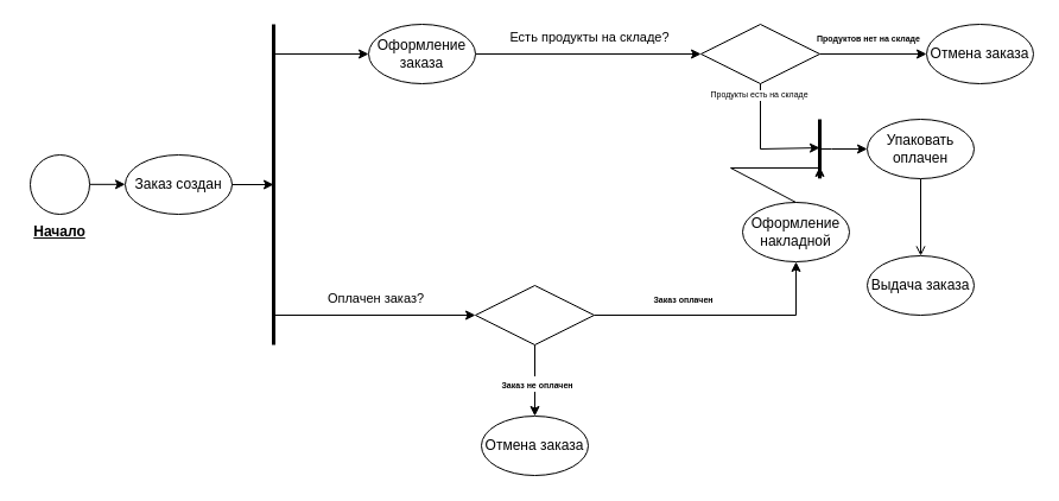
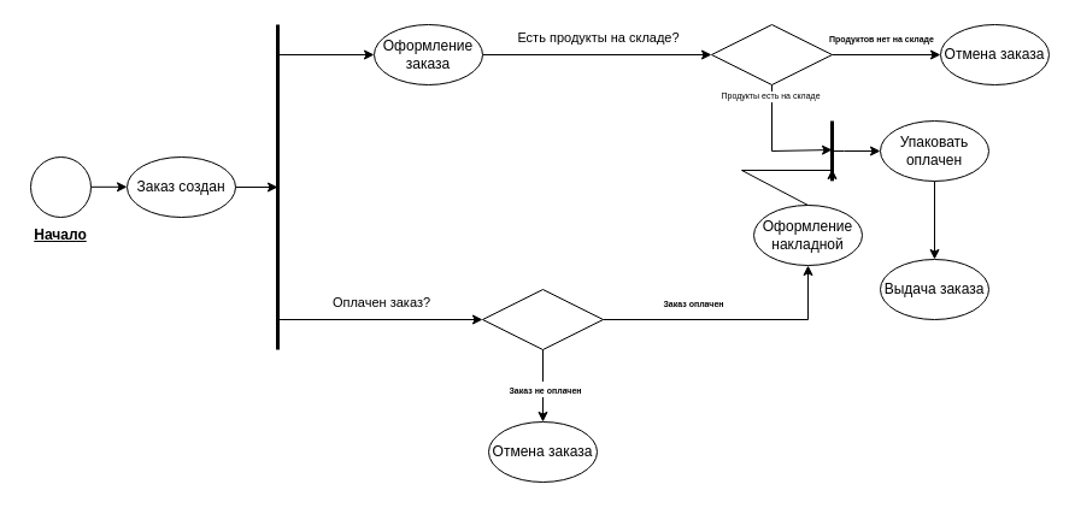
  <mxCell id="0" />
  <mxCell id="1" parent="0" />
  <mxCell id="2" value="" style="ellipse;whiteSpace=wrap;html=1;aspect=fixed;" parent="1" vertex="1"><mxGeometry x="25" y="130" width="50" height="50" as="geometry" /></mxCell>
  <mxCell id="3" value="&lt;u&gt;Начало&lt;/u&gt;" style="text;html=1;strokeColor=none;fillColor=none;align=center;verticalAlign=middle;whiteSpace=wrap;rounded=0;fontStyle=1" parent="1" vertex="1"><mxGeometry x="20" y="180" width="60" height="30" as="geometry" /></mxCell>
  <mxCell id="4" value="" style="endArrow=classic;html=1;rounded=0;" parent="1" target="5" edge="1"><mxGeometry width="50" height="50" relative="1" as="geometry"><mxPoint x="75" y="154.82" as="sourcePoint" /><mxPoint x="115" y="155" as="targetPoint" /><Array as="points"><mxPoint x="105" y="154.82" /></Array></mxGeometry></mxCell>
  <mxCell id="5" value="Заказ создан" style="ellipse;whiteSpace=wrap;html=1;" parent="1" vertex="1"><mxGeometry x="105" y="130" width="90" height="50" as="geometry" /></mxCell>
  <mxCell id="6" value="" style="endArrow=classic;html=1;rounded=0;" parent="1" edge="1"><mxGeometry width="50" height="50" relative="1" as="geometry"><mxPoint x="195" y="155" as="sourcePoint" /><mxPoint x="230" y="155" as="targetPoint" /></mxGeometry></mxCell>
  <mxCell id="7" value="" style="endArrow=none;html=1;rounded=0;strokeWidth=3;" parent="1" edge="1"><mxGeometry width="50" height="50" relative="1" as="geometry"><mxPoint x="230" y="290" as="sourcePoint" /><mxPoint x="230" y="20" as="targetPoint" /></mxGeometry></mxCell>
  <mxCell id="8" value="" style="endArrow=classic;html=1;rounded=0;entryX=0;entryY=0.5;entryDx=0;entryDy=0;" parent="1" target="11" edge="1"><mxGeometry width="50" height="50" relative="1" as="geometry"><mxPoint x="230" y="45" as="sourcePoint" /><mxPoint x="415" y="44.58" as="targetPoint" /></mxGeometry></mxCell>
  <mxCell id="9" value="" style="edgeStyle=orthogonalEdgeStyle;rounded=0;orthogonalLoop=1;jettySize=auto;html=1;" parent="1" source="11" target="16" edge="1"><mxGeometry relative="1" as="geometry" /></mxCell>
  <mxCell id="10" value="Есть продукты на складе?" style="edgeLabel;html=1;align=center;verticalAlign=middle;resizable=0;points=[];" vertex="1" connectable="0" parent="9"><mxGeometry x="0.018" relative="1" as="geometry"><mxPoint x="-2" y="-15" as="offset" /></mxGeometry></mxCell>
  <mxCell id="11" value="Оформление заказа" style="ellipse;whiteSpace=wrap;html=1;" parent="1" vertex="1"><mxGeometry x="310" y="20" width="90" height="50" as="geometry" /></mxCell>
  <mxCell id="12" value="" style="endArrow=classic;html=1;rounded=0;entryX=0;entryY=0.5;entryDx=0;entryDy=0;" parent="1" edge="1"><mxGeometry width="50" height="50" relative="1" as="geometry"><mxPoint x="230" y="265" as="sourcePoint" /><mxPoint x="400" y="265" as="targetPoint" /></mxGeometry></mxCell>
  <mxCell id="13" value="Оплачен заказ?" style="edgeLabel;html=1;align=center;verticalAlign=middle;resizable=0;points=[];" vertex="1" connectable="0" parent="12"><mxGeometry relative="1" as="geometry"><mxPoint y="-15" as="offset" /></mxGeometry></mxCell>
  <mxCell id="14" value="" style="edgeStyle=orthogonalEdgeStyle;rounded=0;orthogonalLoop=1;jettySize=auto;html=1;" parent="1" source="16" target="17" edge="1"><mxGeometry relative="1" as="geometry" /></mxCell>
  <mxCell id="15" value="&lt;font style=&quot;font-size: 7px;&quot;&gt;Продуктов нет на складе&lt;/font&gt;" style="edgeLabel;html=1;align=center;verticalAlign=middle;resizable=0;points=[];fontStyle=1" parent="14" vertex="1" connectable="0"><mxGeometry x="-0.083" y="3" relative="1" as="geometry"><mxPoint x="-1" y="-12" as="offset" /></mxGeometry></mxCell>
  <mxCell id="16" value="" style="rhombus;whiteSpace=wrap;html=1;" parent="1" vertex="1"><mxGeometry x="590" y="20" width="100" height="50" as="geometry" /></mxCell>
  <mxCell id="17" value="Отмена заказа" style="ellipse;whiteSpace=wrap;html=1;" parent="1" vertex="1"><mxGeometry x="780" y="20" width="90" height="50" as="geometry" /></mxCell>
- <mxCell id="18" value="" style="edgeStyle=orthogonalEdgeStyle;rounded=0;orthogonalLoop=1;jettySize=auto;html=1;endArrow=open;" parent="1" source="19" target="29" edge="1"><mxGeometry relative="1" as="geometry" /></mxCell>
+ <mxCell id="18" value="" style="edgeStyle=orthogonalEdgeStyle;rounded=0;orthogonalLoop=1;jettySize=auto;html=1;" parent="1" source="19" target="29" edge="1"><mxGeometry relative="1" as="geometry" /></mxCell>
  <mxCell id="19" value="Упаковать оплачен" style="ellipse;whiteSpace=wrap;html=1;" parent="1" vertex="1"><mxGeometry x="730" y="100" width="90" height="50" as="geometry" /></mxCell>
  <mxCell id="20" value="" style="edgeStyle=orthogonalEdgeStyle;rounded=0;orthogonalLoop=1;jettySize=auto;html=1;fontStyle=0" parent="1" source="24" target="25" edge="1"><mxGeometry relative="1" as="geometry" /></mxCell>
  <mxCell id="21" value="&lt;font style=&quot;font-size: 7px;&quot;&gt;Заказ не оплачен&lt;/font&gt;" style="edgeLabel;html=1;align=center;verticalAlign=middle;resizable=0;points=[];fontStyle=1" parent="20" vertex="1" connectable="0"><mxGeometry x="0.064" y="1" relative="1" as="geometry"><mxPoint as="offset" /></mxGeometry></mxCell>
  <mxCell id="22" value="" style="edgeStyle=orthogonalEdgeStyle;rounded=0;orthogonalLoop=1;jettySize=auto;html=1;" parent="1" source="24" target="27" edge="1"><mxGeometry relative="1" as="geometry" /></mxCell>
  <mxCell id="23" value="&lt;b&gt;&lt;font style=&quot;font-size: 7px;&quot;&gt;Заказ оплачен&lt;/font&gt;&lt;/b&gt;" style="edgeLabel;html=1;align=center;verticalAlign=middle;resizable=0;points=[];" parent="22" vertex="1" connectable="0"><mxGeometry x="-0.498" y="-1" relative="1" as="geometry"><mxPoint x="20" y="-16" as="offset" /></mxGeometry></mxCell>
  <mxCell id="24" value="" style="rhombus;whiteSpace=wrap;html=1;" parent="1" vertex="1"><mxGeometry x="400" y="240" width="100" height="50" as="geometry" /></mxCell>
  <mxCell id="25" value="Отмена заказа" style="ellipse;whiteSpace=wrap;html=1;" parent="1" vertex="1"><mxGeometry x="405" y="350" width="90" height="50" as="geometry" /></mxCell>
  <mxCell id="26" value="" style="endArrow=none;html=1;rounded=0;strokeWidth=3;" parent="1" edge="1"><mxGeometry width="50" height="50" relative="1" as="geometry"><mxPoint x="690" y="100" as="sourcePoint" /><mxPoint x="690" y="149.85" as="targetPoint" /></mxGeometry></mxCell>
  <mxCell id="27" value="Оформление накладной" style="ellipse;whiteSpace=wrap;html=1;" parent="1" vertex="1"><mxGeometry x="625" y="170" width="90" height="50" as="geometry" /></mxCell>
  <mxCell id="28" value="" style="endArrow=classic;html=1;rounded=0;exitX=0.5;exitY=0;exitDx=0;exitDy=0;" parent="1" source="27" edge="1"><mxGeometry width="50" height="50" relative="1" as="geometry"><mxPoint x="660" y="265" as="sourcePoint" /><mxPoint x="690" y="140" as="targetPoint" /><Array as="points"><mxPoint x="615" y="141" /><mxPoint x="690" y="141" /></Array></mxGeometry></mxCell>
  <mxCell id="29" value="Выдача заказа" style="ellipse;whiteSpace=wrap;html=1;" parent="1" vertex="1"><mxGeometry x="730" y="215" width="90" height="50" as="geometry" /></mxCell>
  <mxCell id="30" value="" style="edgeStyle=orthogonalEdgeStyle;rounded=0;orthogonalLoop=1;jettySize=auto;html=1;fontStyle=1;entryX=0.016;entryY=0.486;entryDx=0;entryDy=0;entryPerimeter=0;" edge="1" parent="1"><mxGeometry relative="1" as="geometry"><mxPoint x="690" y="124" as="targetPoint" /><Array as="points"><mxPoint x="640" y="70" /><mxPoint x="640" y="125" /><mxPoint x="690" y="125" /></Array><mxPoint x="640" y="70" as="sourcePoint" /></mxGeometry></mxCell>
  <mxCell id="31" value="Продукты есть на складе" style="edgeLabel;html=1;align=center;verticalAlign=middle;resizable=0;points=[];fontSize=7;" vertex="1" connectable="0" parent="30"><mxGeometry x="0.069" relative="1" as="geometry"><mxPoint x="-2" y="-45" as="offset" /></mxGeometry></mxCell>
  <mxCell id="32" value="" style="edgeStyle=orthogonalEdgeStyle;rounded=0;orthogonalLoop=1;jettySize=auto;html=1;entryX=0;entryY=0.5;entryDx=0;entryDy=0;" edge="1" parent="1" target="19"><mxGeometry relative="1" as="geometry"><mxPoint x="690" y="125" as="sourcePoint" /><mxPoint x="710" y="195" as="targetPoint" /><Array as="points"><mxPoint x="700" y="125" /><mxPoint x="700" y="125" /></Array></mxGeometry></mxCell>
